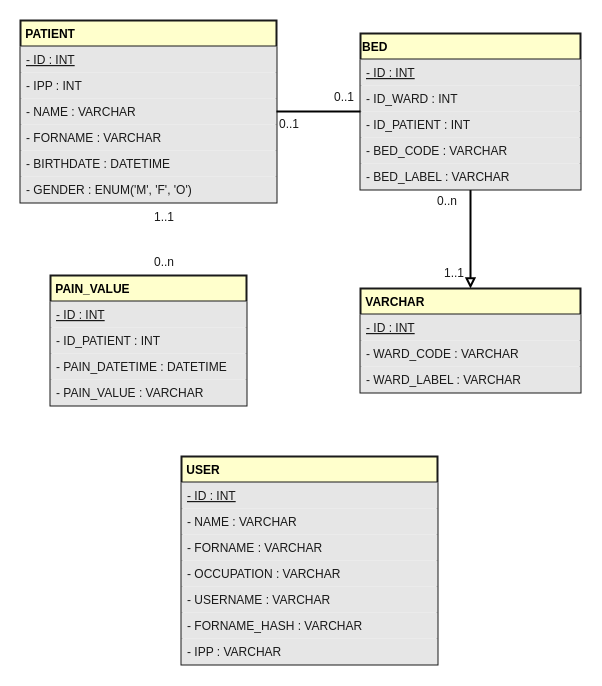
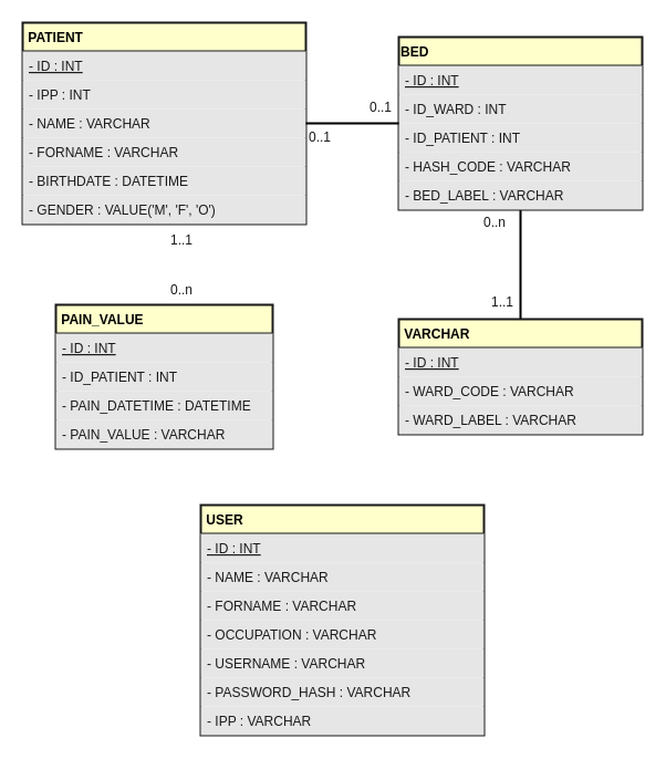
  <mxCell id="0" />
  <mxCell id="1" parent="0" />
  <mxCell id="2" value=" PATIENT" style="swimlane;fontStyle=1;childLayout=stackLayout;horizontal=1;startSize=26;fillColor=#FFFFCC;horizontalStack=0;resizeParent=1;resizeParentMax=0;resizeLast=0;collapsible=0;marginBottom=0;strokeColor=#1A1A1A;fontColor=#000000;strokeWidth=2;perimeterSpacing=0;swimlaneHead=1;swimlaneBody=1;noLabel=0;portConstraintRotation=0;connectable=1;allowArrows=1;snapToPoint=0;fixDash=0;container=0;backgroundOutline=0;align=left;expand=1;" vertex="1" parent="1"><mxGeometry x="20" y="20" width="256" height="182" as="geometry"><mxRectangle x="96" y="225" width="95" height="26" as="alternateBounds" /></mxGeometry></mxCell>
  <mxCell id="3" value="- ID : INT" style="text;strokeColor=none;fillColor=#E6E6E6;align=left;verticalAlign=top;spacingLeft=4;spacingRight=4;overflow=hidden;rotatable=0;points=[[0,0.5],[1,0.5]];portConstraint=eastwest;fontColor=#1A1A1A;fontStyle=4" vertex="1" parent="2"><mxGeometry y="26" width="256" height="26" as="geometry" /></mxCell>
  <mxCell id="4" value="- IPP : INT" style="text;strokeColor=none;fillColor=#E6E6E6;align=left;verticalAlign=top;spacingLeft=4;spacingRight=4;overflow=hidden;rotatable=0;points=[[0,0.5],[1,0.5]];portConstraint=eastwest;fontColor=#1A1A1A;" vertex="1" parent="2"><mxGeometry y="52" width="256" height="26" as="geometry" /></mxCell>
  <mxCell id="5" value="- NAME : VARCHAR" style="text;strokeColor=none;fillColor=#E6E6E6;align=left;verticalAlign=top;spacingLeft=4;spacingRight=4;overflow=hidden;rotatable=0;points=[[0,0.5],[1,0.5]];portConstraint=eastwest;fontColor=#1A1A1A;strokeWidth=1;" vertex="1" parent="2"><mxGeometry y="78" width="256" height="26" as="geometry" /></mxCell>
  <mxCell id="6" value="- FORNAME : VARCHAR" style="text;strokeColor=none;fillColor=#E6E6E6;align=left;verticalAlign=top;spacingLeft=4;spacingRight=4;overflow=hidden;rotatable=0;points=[[0,0.5],[1,0.5]];portConstraint=eastwest;fontColor=#1A1A1A;strokeWidth=1;" vertex="1" parent="2"><mxGeometry y="104" width="256" height="26" as="geometry" /></mxCell>
  <mxCell id="7" value="- BIRTHDATE : DATETIME" style="text;strokeColor=none;fillColor=#E6E6E6;align=left;verticalAlign=top;spacingLeft=4;spacingRight=4;overflow=hidden;rotatable=0;points=[[0,0.5],[1,0.5]];portConstraint=eastwest;fontColor=#1A1A1A;strokeWidth=1;" vertex="1" parent="2"><mxGeometry y="130" width="256" height="26" as="geometry" /></mxCell>
- <mxCell id="8" value="- GENDER : ENUM('M', 'F', 'O')" style="text;strokeColor=none;fillColor=#E6E6E6;align=left;verticalAlign=top;spacingLeft=4;spacingRight=4;overflow=hidden;rotatable=0;points=[[0,0.5],[1,0.5]];portConstraint=eastwest;fontColor=#1A1A1A;strokeWidth=1;" vertex="1" parent="2"><mxGeometry y="156" width="256" height="26" as="geometry" /></mxCell>
+ <mxCell id="8" value="- GENDER : VALUE('M', 'F', 'O')" style="text;strokeColor=none;fillColor=#E6E6E6;align=left;verticalAlign=top;spacingLeft=4;spacingRight=4;overflow=hidden;rotatable=0;points=[[0,0.5],[1,0.5]];portConstraint=eastwest;fontColor=#1A1A1A;strokeWidth=1;" vertex="1" parent="2"><mxGeometry y="156" width="256" height="26" as="geometry" /></mxCell>
  <mxCell id="9" value=" PAIN_VALUE" style="swimlane;fontStyle=1;childLayout=stackLayout;horizontal=1;startSize=26;fillColor=#FFFFCC;horizontalStack=0;resizeParent=1;resizeParentMax=0;resizeLast=0;collapsible=0;marginBottom=0;strokeColor=#1A1A1A;fontColor=#000000;strokeWidth=2;perimeterSpacing=0;swimlaneHead=1;swimlaneBody=1;noLabel=0;portConstraintRotation=0;connectable=1;allowArrows=1;snapToPoint=0;fixDash=0;container=0;backgroundOutline=0;align=left;expand=1;" vertex="1" parent="1"><mxGeometry x="50" y="275" width="196" height="130" as="geometry"><mxRectangle x="96" y="225" width="95" height="26" as="alternateBounds" /></mxGeometry></mxCell>
  <mxCell id="10" value="- ID : INT" style="text;strokeColor=none;fillColor=#E6E6E6;align=left;verticalAlign=top;spacingLeft=4;spacingRight=4;overflow=hidden;rotatable=0;points=[[0,0.5],[1,0.5]];portConstraint=eastwest;fontColor=#1A1A1A;fontStyle=4" vertex="1" parent="9"><mxGeometry y="26" width="196" height="26" as="geometry" /></mxCell>
  <mxCell id="11" value="- ID_PATIENT : INT" style="text;strokeColor=none;fillColor=#E6E6E6;align=left;verticalAlign=top;spacingLeft=4;spacingRight=4;overflow=hidden;rotatable=0;points=[[0,0.5],[1,0.5]];portConstraint=eastwest;fontColor=#1A1A1A;" vertex="1" parent="9"><mxGeometry y="52" width="196" height="26" as="geometry" /></mxCell>
  <mxCell id="12" value="- PAIN_DATETIME : DATETIME" style="text;strokeColor=none;fillColor=#E6E6E6;align=left;verticalAlign=top;spacingLeft=4;spacingRight=4;overflow=hidden;rotatable=0;points=[[0,0.5],[1,0.5]];portConstraint=eastwest;fontColor=#1A1A1A;strokeWidth=1;" vertex="1" parent="9"><mxGeometry y="78" width="196" height="26" as="geometry" /></mxCell>
  <mxCell id="13" value="- PAIN_VALUE : VARCHAR" style="text;strokeColor=none;fillColor=#E6E6E6;align=left;verticalAlign=top;spacingLeft=4;spacingRight=4;overflow=hidden;rotatable=0;points=[[0,0.5],[1,0.5]];portConstraint=eastwest;fontColor=#1A1A1A;strokeWidth=1;" vertex="1" parent="9"><mxGeometry y="104" width="196" height="26" as="geometry" /></mxCell>
- <mxCell id="14" style="edgeStyle=none;html=1;strokeColor=#000000;strokeWidth=2;fontColor=#333333;endArrow=block;endFill=0;" edge="1" parent="1" source="15" target="21"><mxGeometry relative="1" as="geometry" /></mxCell>
+ <mxCell id="14" style="edgeStyle=none;html=1;strokeColor=#000000;strokeWidth=2;fontColor=#333333;endArrow=none;endFill=0;" edge="1" parent="1" source="15" target="21"><mxGeometry relative="1" as="geometry" /></mxCell>
  <mxCell id="15" value="BED" style="swimlane;fontStyle=1;childLayout=stackLayout;horizontal=1;startSize=26;fillColor=#FFFFCC;horizontalStack=0;resizeParent=1;resizeParentMax=0;resizeLast=0;collapsible=0;marginBottom=0;strokeColor=#1A1A1A;fontColor=#000000;strokeWidth=2;perimeterSpacing=0;swimlaneHead=1;swimlaneBody=1;noLabel=0;portConstraintRotation=0;connectable=1;allowArrows=1;snapToPoint=0;fixDash=0;container=0;backgroundOutline=0;align=left;expand=1;" vertex="1" parent="1"><mxGeometry x="360" y="33" width="220" height="156" as="geometry"><mxRectangle x="96" y="225" width="95" height="26" as="alternateBounds" /></mxGeometry></mxCell>
  <mxCell id="16" value="- ID : INT" style="text;strokeColor=none;fillColor=#E6E6E6;align=left;verticalAlign=top;spacingLeft=4;spacingRight=4;overflow=hidden;rotatable=0;points=[[0,0.5],[1,0.5]];portConstraint=eastwest;fontColor=#1A1A1A;fontStyle=4" vertex="1" parent="15"><mxGeometry y="26" width="220" height="26" as="geometry" /></mxCell>
  <mxCell id="17" value="- ID_WARD : INT" style="text;strokeColor=none;fillColor=#E6E6E6;align=left;verticalAlign=top;spacingLeft=4;spacingRight=4;overflow=hidden;rotatable=0;points=[[0,0.5],[1,0.5]];portConstraint=eastwest;fontColor=#1A1A1A;" vertex="1" parent="15"><mxGeometry y="52" width="220" height="26" as="geometry" /></mxCell>
  <mxCell id="18" value="- ID_PATIENT : INT" style="text;strokeColor=none;fillColor=#E6E6E6;align=left;verticalAlign=top;spacingLeft=4;spacingRight=4;overflow=hidden;rotatable=0;points=[[0,0.5],[1,0.5]];portConstraint=eastwest;fontColor=#1A1A1A;strokeWidth=1;" vertex="1" parent="15"><mxGeometry y="78" width="220" height="26" as="geometry" /></mxCell>
- <mxCell id="19" value="- BED_CODE : VARCHAR" style="text;strokeColor=none;fillColor=#E6E6E6;align=left;verticalAlign=top;spacingLeft=4;spacingRight=4;overflow=hidden;rotatable=0;points=[[0,0.5],[1,0.5]];portConstraint=eastwest;fontColor=#1A1A1A;strokeWidth=1;" vertex="1" parent="15"><mxGeometry y="104" width="220" height="26" as="geometry" /></mxCell>
+ <mxCell id="19" value="- HASH_CODE : VARCHAR" style="text;strokeColor=none;fillColor=#E6E6E6;align=left;verticalAlign=top;spacingLeft=4;spacingRight=4;overflow=hidden;rotatable=0;points=[[0,0.5],[1,0.5]];portConstraint=eastwest;fontColor=#1A1A1A;strokeWidth=1;" vertex="1" parent="15"><mxGeometry y="104" width="220" height="26" as="geometry" /></mxCell>
  <mxCell id="20" value="- BED_LABEL : VARCHAR" style="text;strokeColor=none;fillColor=#E6E6E6;align=left;verticalAlign=top;spacingLeft=4;spacingRight=4;overflow=hidden;rotatable=0;points=[[0,0.5],[1,0.5]];portConstraint=eastwest;fontColor=#1A1A1A;strokeWidth=1;" vertex="1" parent="15"><mxGeometry y="130" width="220" height="26" as="geometry" /></mxCell>
  <mxCell id="21" value=" VARCHAR" style="swimlane;fontStyle=1;childLayout=stackLayout;horizontal=1;startSize=26;fillColor=#FFFFCC;horizontalStack=0;resizeParent=1;resizeParentMax=0;resizeLast=0;collapsible=0;marginBottom=0;strokeColor=#1A1A1A;fontColor=#000000;strokeWidth=2;perimeterSpacing=0;swimlaneHead=1;swimlaneBody=1;noLabel=0;portConstraintRotation=0;connectable=1;allowArrows=1;snapToPoint=0;fixDash=0;container=0;backgroundOutline=0;align=left;expand=1;" vertex="1" parent="1"><mxGeometry x="360" y="288" width="220" height="104" as="geometry"><mxRectangle x="96" y="225" width="95" height="26" as="alternateBounds" /></mxGeometry></mxCell>
  <mxCell id="22" value="- ID : INT" style="text;strokeColor=none;fillColor=#E6E6E6;align=left;verticalAlign=top;spacingLeft=4;spacingRight=4;overflow=hidden;rotatable=0;points=[[0,0.5],[1,0.5]];portConstraint=eastwest;fontColor=#1A1A1A;fontStyle=4" vertex="1" parent="21"><mxGeometry y="26" width="220" height="26" as="geometry" /></mxCell>
  <mxCell id="23" value="- WARD_CODE : VARCHAR" style="text;strokeColor=none;fillColor=#E6E6E6;align=left;verticalAlign=top;spacingLeft=4;spacingRight=4;overflow=hidden;rotatable=0;points=[[0,0.5],[1,0.5]];portConstraint=eastwest;fontColor=#1A1A1A;" vertex="1" parent="21"><mxGeometry y="52" width="220" height="26" as="geometry" /></mxCell>
  <mxCell id="24" value="- WARD_LABEL : VARCHAR" style="text;strokeColor=none;fillColor=#E6E6E6;align=left;verticalAlign=top;spacingLeft=4;spacingRight=4;overflow=hidden;rotatable=0;points=[[0,0.5],[1,0.5]];portConstraint=eastwest;fontColor=#1A1A1A;strokeWidth=1;" vertex="1" parent="21"><mxGeometry y="78" width="220" height="26" as="geometry" /></mxCell>
  <mxCell id="25" value=" USER" style="swimlane;fontStyle=1;childLayout=stackLayout;horizontal=1;startSize=26;fillColor=#FFFFCC;horizontalStack=0;resizeParent=1;resizeParentMax=0;resizeLast=0;collapsible=0;marginBottom=0;strokeColor=#1A1A1A;fontColor=#000000;strokeWidth=2;perimeterSpacing=0;swimlaneHead=1;swimlaneBody=1;noLabel=0;portConstraintRotation=0;connectable=1;allowArrows=1;snapToPoint=0;fixDash=0;container=0;backgroundOutline=0;align=left;expand=1;" vertex="1" parent="1"><mxGeometry x="181" y="456" width="256" height="208" as="geometry"><mxRectangle x="96" y="225" width="95" height="26" as="alternateBounds" /></mxGeometry></mxCell>
  <mxCell id="26" value="- ID : INT" style="text;strokeColor=none;fillColor=#E6E6E6;align=left;verticalAlign=top;spacingLeft=4;spacingRight=4;overflow=hidden;rotatable=0;points=[[0,0.5],[1,0.5]];portConstraint=eastwest;fontColor=#1A1A1A;fontStyle=4" vertex="1" parent="25"><mxGeometry y="26" width="256" height="26" as="geometry" /></mxCell>
  <mxCell id="27" value="- NAME : VARCHAR" style="text;strokeColor=none;fillColor=#E6E6E6;align=left;verticalAlign=top;spacingLeft=4;spacingRight=4;overflow=hidden;rotatable=0;points=[[0,0.5],[1,0.5]];portConstraint=eastwest;fontColor=#1A1A1A;strokeWidth=1;" vertex="1" parent="25"><mxGeometry y="52" width="256" height="26" as="geometry" /></mxCell>
  <mxCell id="28" value="- FORNAME : VARCHAR" style="text;strokeColor=none;fillColor=#E6E6E6;align=left;verticalAlign=top;spacingLeft=4;spacingRight=4;overflow=hidden;rotatable=0;points=[[0,0.5],[1,0.5]];portConstraint=eastwest;fontColor=#1A1A1A;strokeWidth=1;" vertex="1" parent="25"><mxGeometry y="78" width="256" height="26" as="geometry" /></mxCell>
  <mxCell id="29" value="- OCCUPATION : VARCHAR" style="text;strokeColor=none;fillColor=#E6E6E6;align=left;verticalAlign=top;spacingLeft=4;spacingRight=4;overflow=hidden;rotatable=0;points=[[0,0.5],[1,0.5]];portConstraint=eastwest;fontColor=#1A1A1A;strokeWidth=1;" vertex="1" parent="25"><mxGeometry y="104" width="256" height="26" as="geometry" /></mxCell>
  <mxCell id="30" value="- USERNAME : VARCHAR" style="text;strokeColor=none;fillColor=#E6E6E6;align=left;verticalAlign=top;spacingLeft=4;spacingRight=4;overflow=hidden;rotatable=0;points=[[0,0.5],[1,0.5]];portConstraint=eastwest;fontColor=#1A1A1A;strokeWidth=1;" vertex="1" parent="25"><mxGeometry y="130" width="256" height="26" as="geometry" /></mxCell>
- <mxCell id="31" value="- FORNAME_HASH : VARCHAR" style="text;strokeColor=none;fillColor=#E6E6E6;align=left;verticalAlign=top;spacingLeft=4;spacingRight=4;overflow=hidden;rotatable=0;points=[[0,0.5],[1,0.5]];portConstraint=eastwest;fontColor=#1A1A1A;strokeWidth=1;" vertex="1" parent="25"><mxGeometry y="156" width="256" height="26" as="geometry" /></mxCell>
+ <mxCell id="31" value="- PASSWORD_HASH : VARCHAR" style="text;strokeColor=none;fillColor=#E6E6E6;align=left;verticalAlign=top;spacingLeft=4;spacingRight=4;overflow=hidden;rotatable=0;points=[[0,0.5],[1,0.5]];portConstraint=eastwest;fontColor=#1A1A1A;strokeWidth=1;" vertex="1" parent="25"><mxGeometry y="156" width="256" height="26" as="geometry" /></mxCell>
  <mxCell id="32" value="- IPP : VARCHAR" style="text;strokeColor=none;fillColor=#E6E6E6;align=left;verticalAlign=top;spacingLeft=4;spacingRight=4;overflow=hidden;rotatable=0;points=[[0,0.5],[1,0.5]];portConstraint=eastwest;fontColor=#1A1A1A;strokeWidth=1;" vertex="1" parent="25"><mxGeometry y="182" width="256" height="26" as="geometry" /></mxCell>
  <mxCell id="33" style="edgeStyle=none;html=1;strokeColor=#000000;strokeWidth=2;fontColor=#333333;endArrow=none;endFill=0;" edge="1" parent="1" source="5" target="15"><mxGeometry relative="1" as="geometry" /></mxCell>
  <mxCell id="34" value="1..1" style="text;html=1;strokeColor=none;fillColor=none;align=center;verticalAlign=middle;whiteSpace=wrap;rounded=0;strokeWidth=1;fontColor=#1A1A1A;" vertex="1" parent="1"><mxGeometry x="134" y="202" width="60" height="30" as="geometry" /></mxCell>
  <mxCell id="35" value="0..n" style="text;html=1;strokeColor=none;fillColor=none;align=center;verticalAlign=middle;whiteSpace=wrap;rounded=0;strokeWidth=1;fontColor=#1A1A1A;" vertex="1" parent="1"><mxGeometry x="134" y="247" width="60" height="30" as="geometry" /></mxCell>
  <mxCell id="36" value="0..1" style="text;html=1;strokeColor=none;fillColor=none;align=center;verticalAlign=middle;whiteSpace=wrap;rounded=0;strokeWidth=1;fontColor=#1A1A1A;" vertex="1" parent="1"><mxGeometry x="259" y="109" width="60" height="30" as="geometry" /></mxCell>
  <mxCell id="37" value="0..1" style="text;html=1;strokeColor=none;fillColor=none;align=center;verticalAlign=middle;whiteSpace=wrap;rounded=0;strokeWidth=1;fontColor=#1A1A1A;" vertex="1" parent="1"><mxGeometry x="314" y="82" width="60" height="30" as="geometry" /></mxCell>
  <mxCell id="38" value="0..n" style="text;html=1;strokeColor=none;fillColor=none;align=center;verticalAlign=middle;whiteSpace=wrap;rounded=0;strokeWidth=1;fontColor=#1A1A1A;" vertex="1" parent="1"><mxGeometry x="417" y="186" width="60" height="30" as="geometry" /></mxCell>
  <mxCell id="39" value="1..1" style="text;html=1;strokeColor=none;fillColor=none;align=center;verticalAlign=middle;whiteSpace=wrap;rounded=0;strokeWidth=1;fontColor=#1A1A1A;" vertex="1" parent="1"><mxGeometry x="424" y="258" width="60" height="30" as="geometry" /></mxCell>
